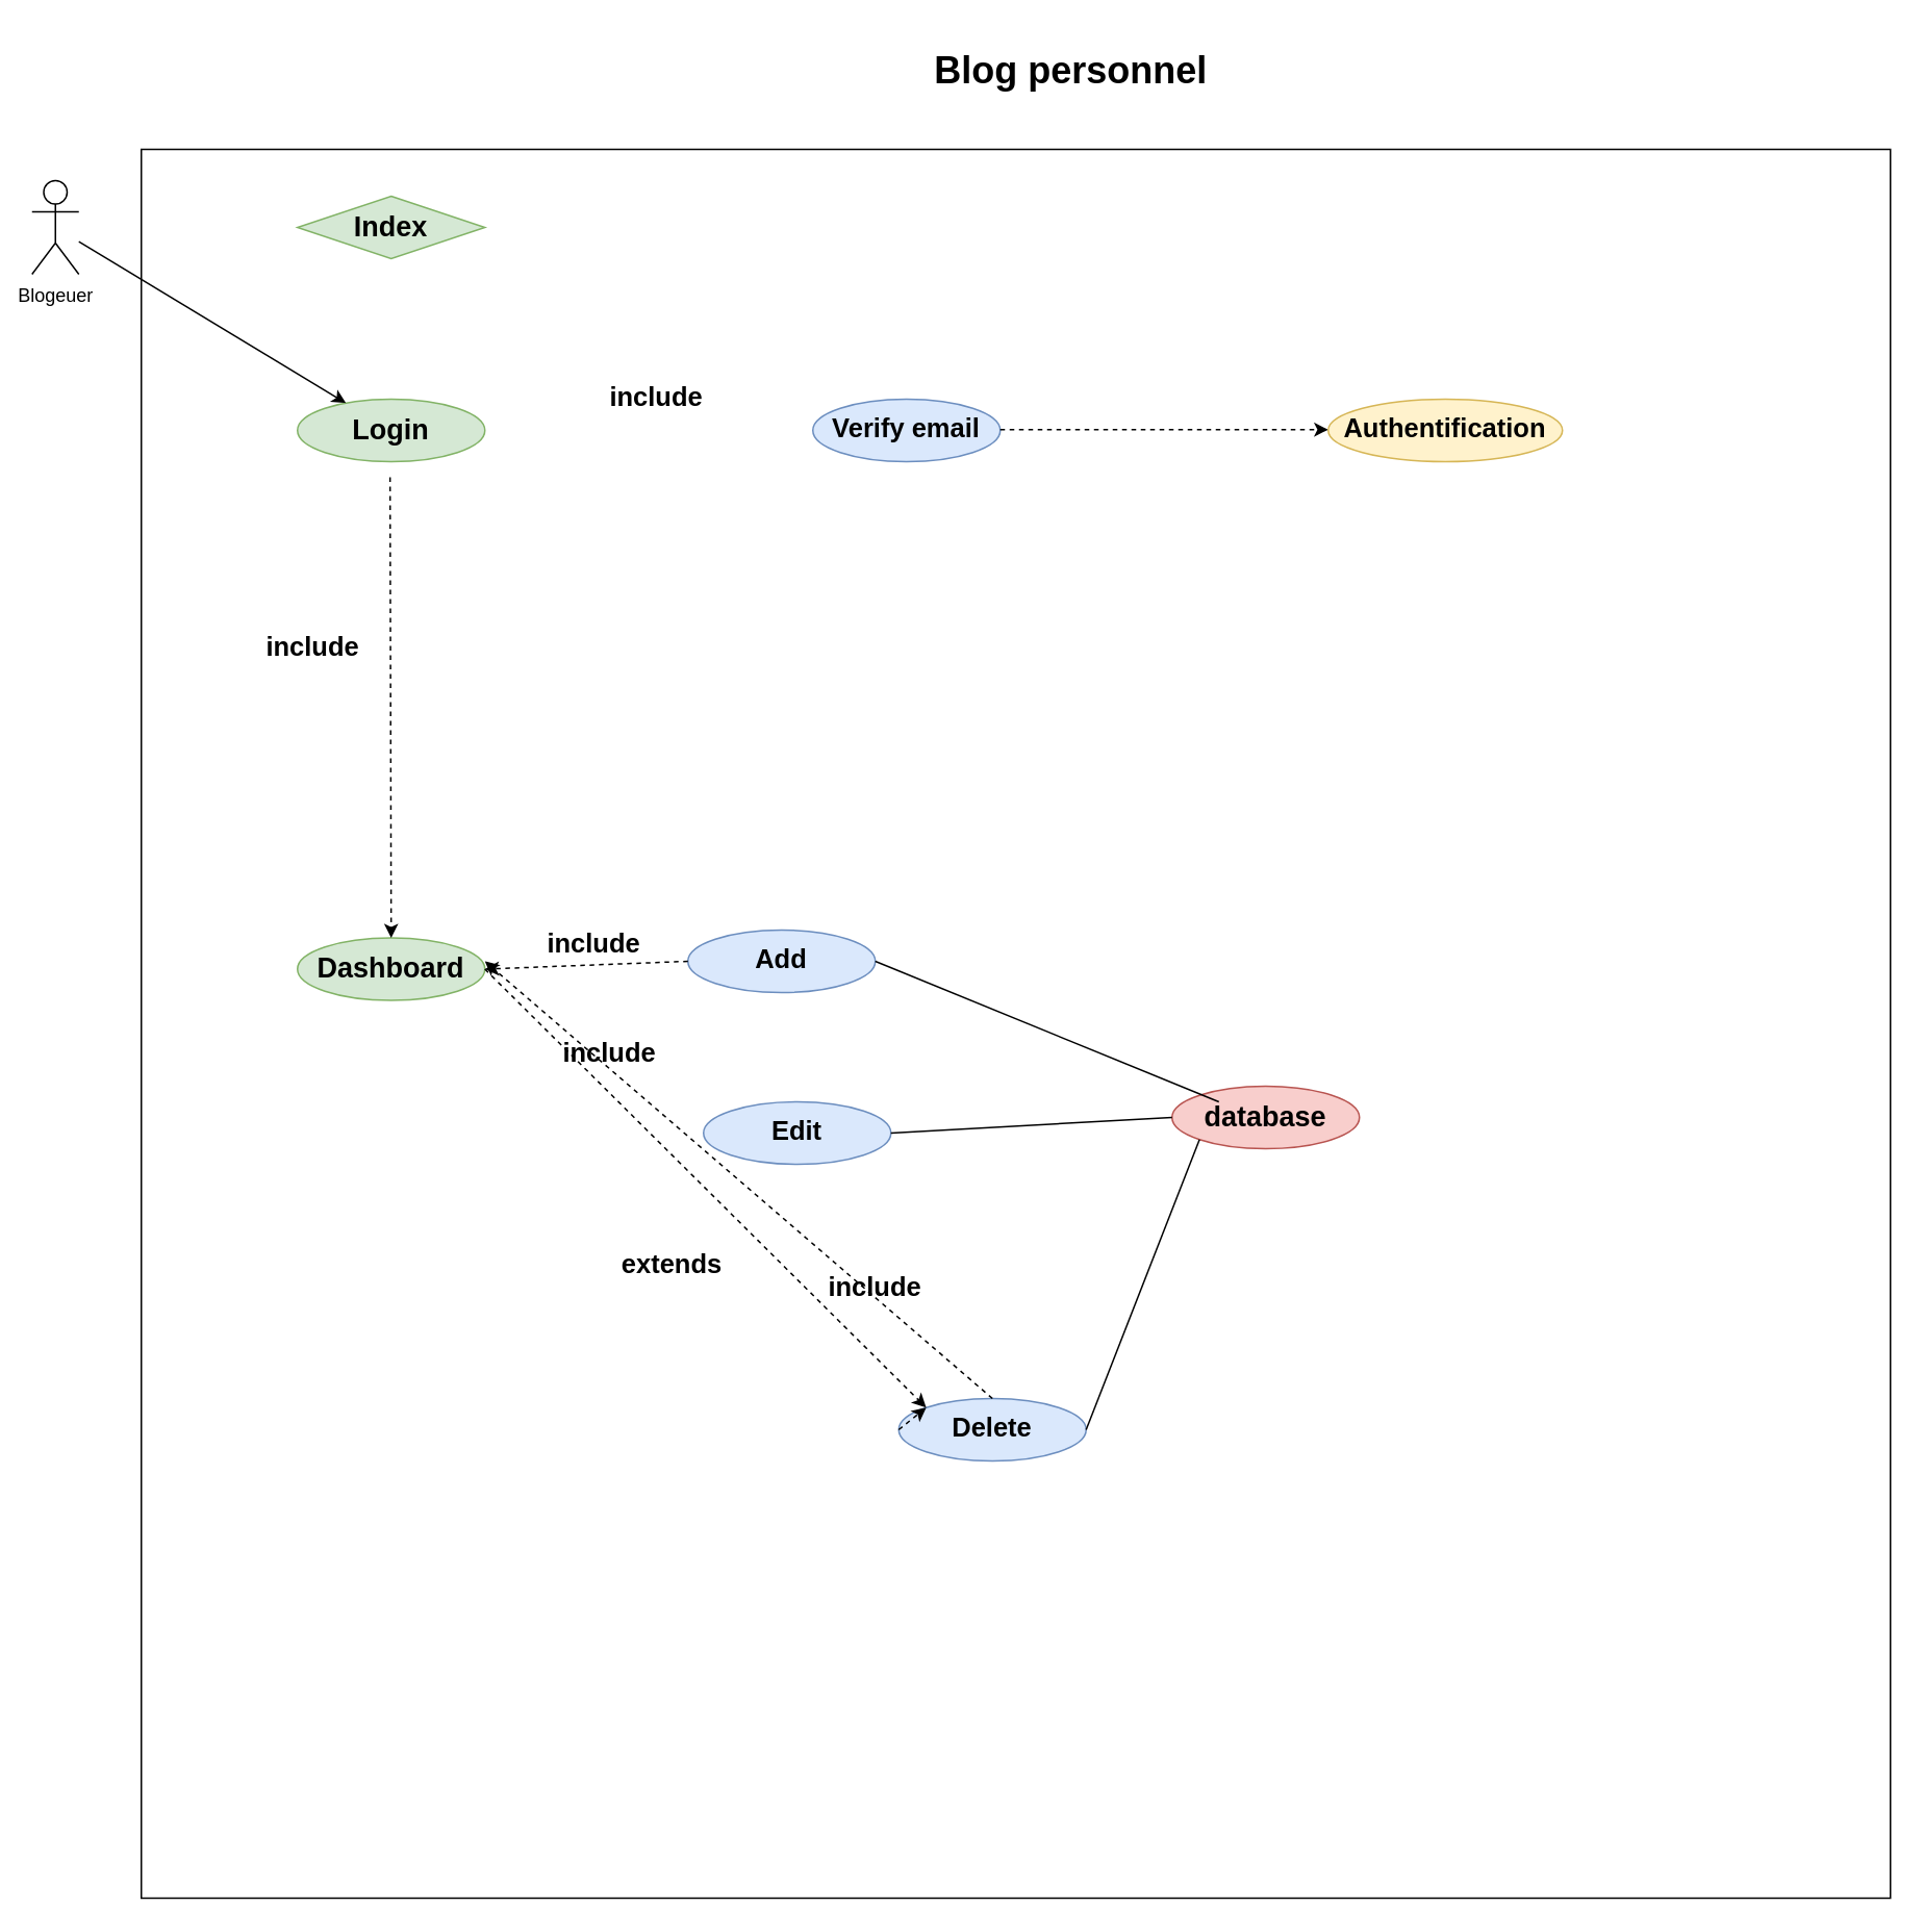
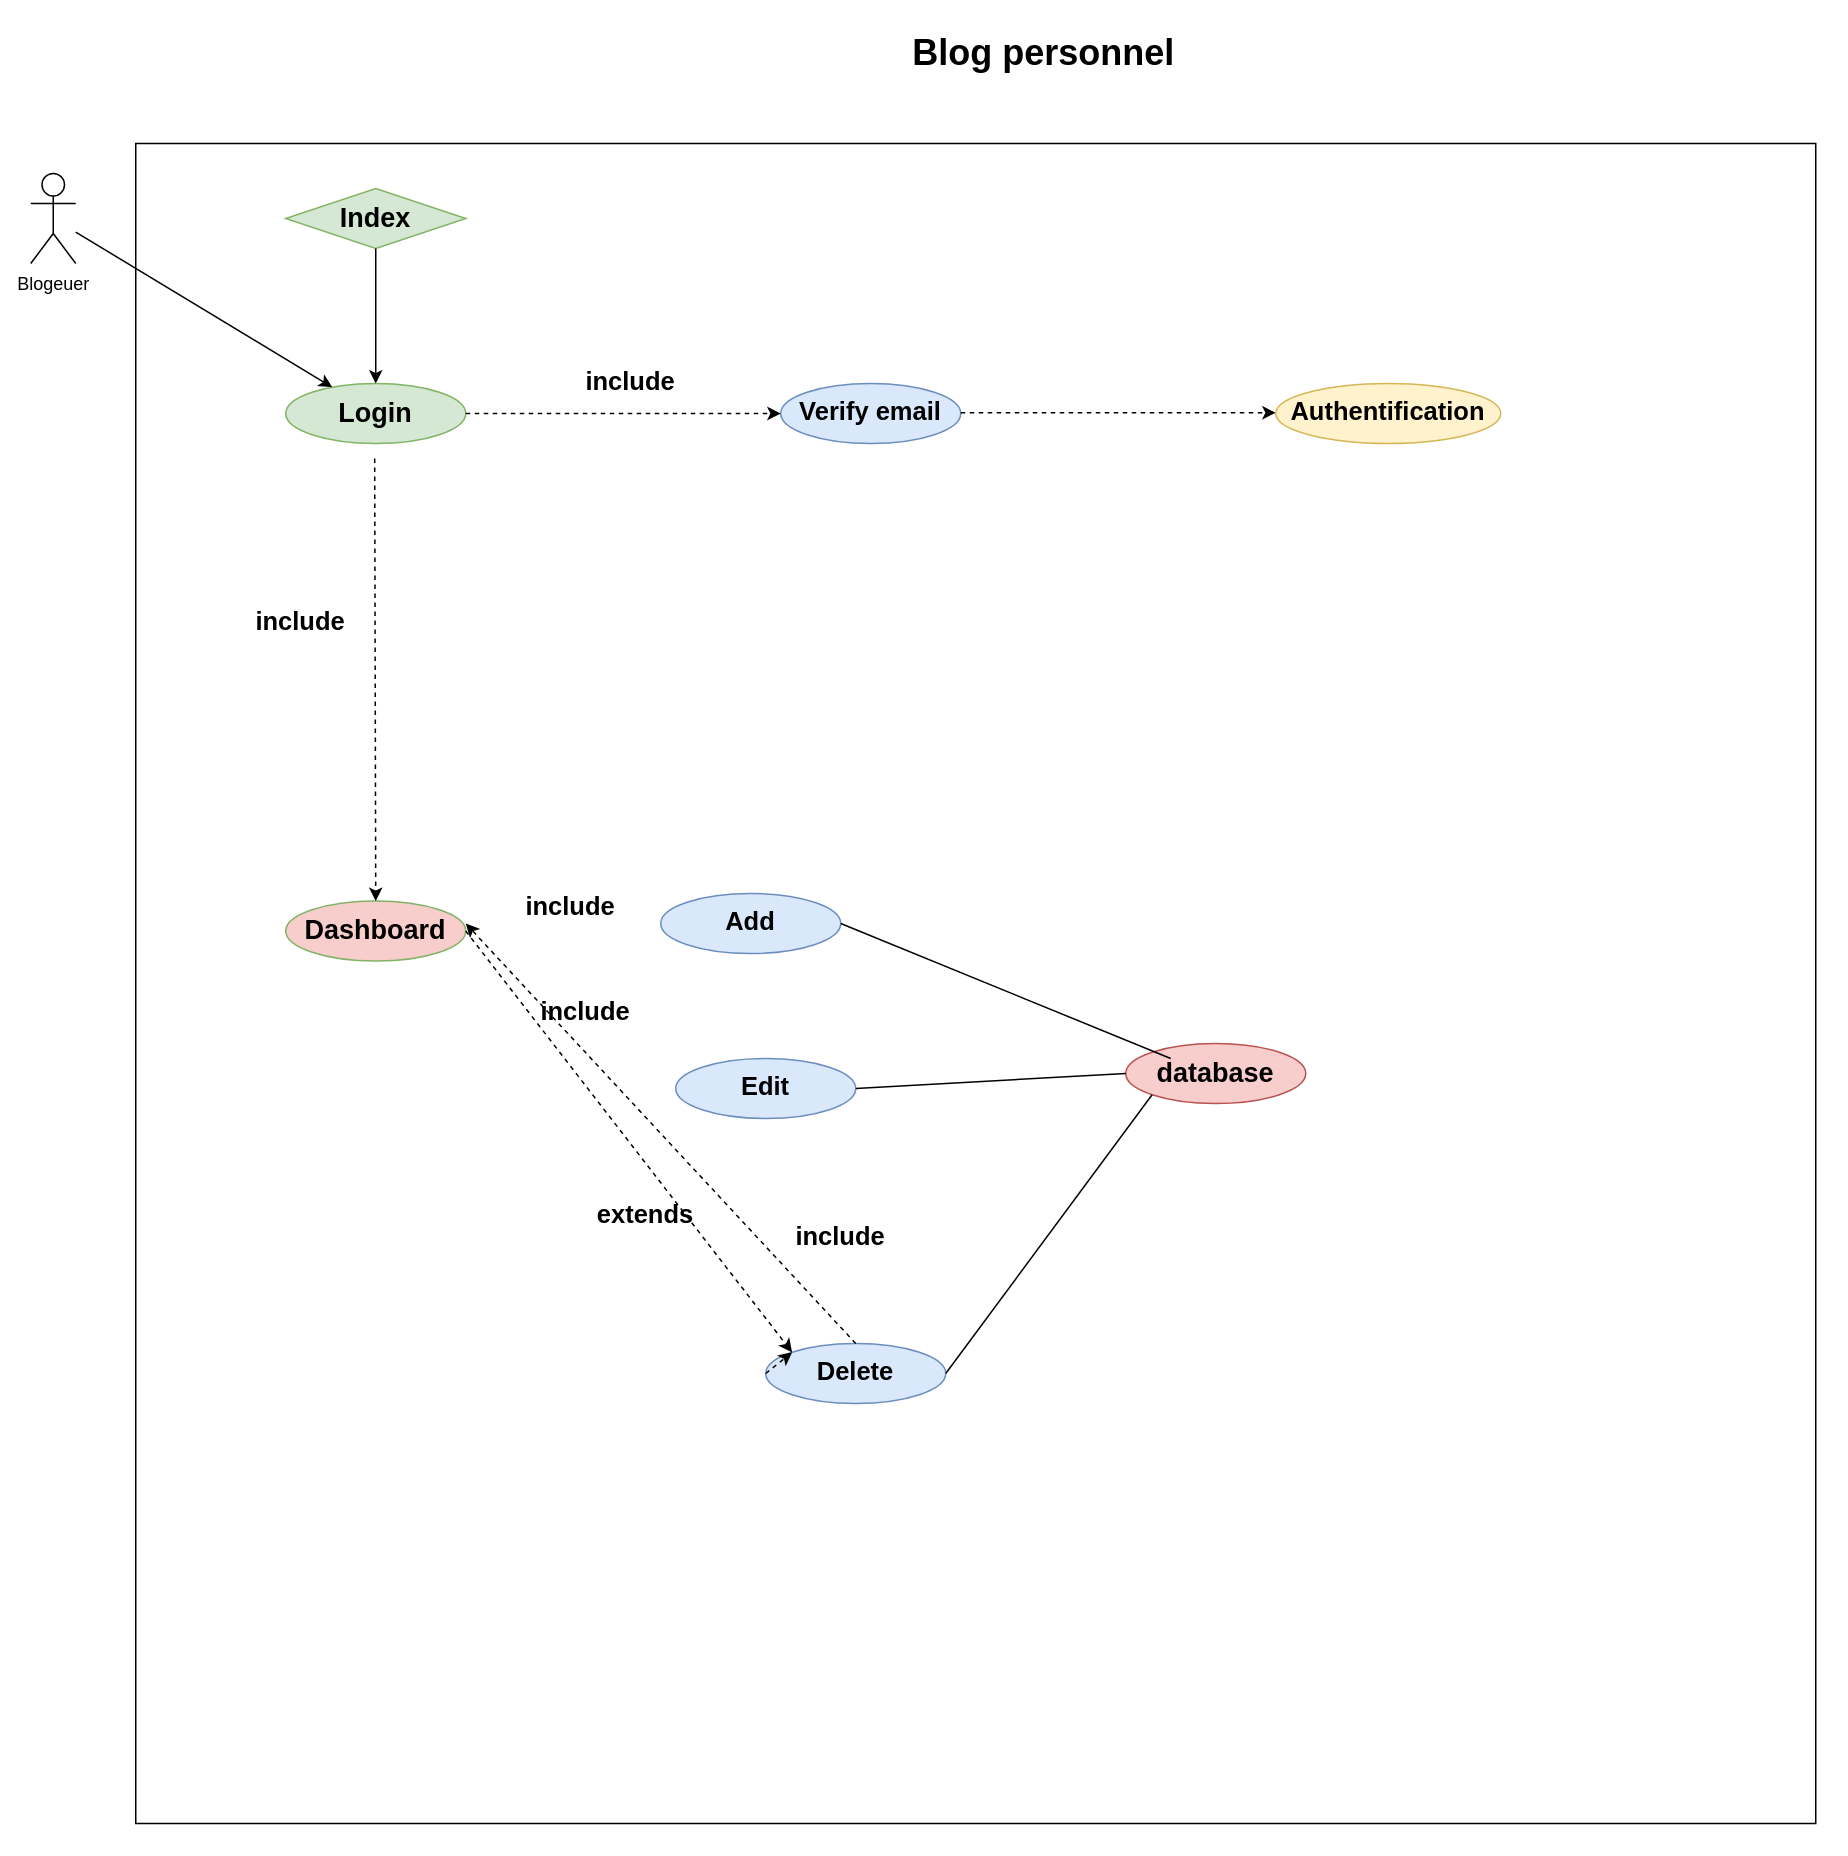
  <mxCell id="0" />
  <mxCell id="1" parent="0" />
  <mxCell id="2" value="" style="whiteSpace=wrap;html=1;aspect=fixed;" parent="1" vertex="1"><mxGeometry x="90" y="95" width="1120" height="1120" as="geometry" /></mxCell>
- <mxCell id="3" value="&lt;h1&gt;&lt;b&gt;Blog personnel&lt;/b&gt;&lt;/h1&gt;" style="text;html=1;align=center;verticalAlign=middle;resizable=0;points=[];autosize=1;" parent="1" vertex="1"><mxGeometry x="590" y="20" width="190" height="50" as="geometry" /></mxCell>
+ <mxCell id="3" value="&lt;h1&gt;&lt;b&gt;Blog personnel&lt;/b&gt;&lt;/h1&gt;" style="text;html=1;align=center;verticalAlign=middle;resizable=0;points=[];autosize=1;" parent="1" vertex="1"><mxGeometry x="600" y="10" width="190" height="50" as="geometry" /></mxCell>
  <mxCell id="4" value="&lt;h2 style=&quot;line-height: 260%&quot;&gt;Login&lt;/h2&gt;" style="ellipse;whiteSpace=wrap;html=1;fillColor=#d5e8d4;strokeColor=#82b366;" parent="1" vertex="1"><mxGeometry x="190" y="255" width="120" height="40" as="geometry" /></mxCell>
  <mxCell id="5" value="&lt;h3&gt;&lt;font style=&quot;font-size: 17px&quot;&gt;Verify email&lt;/font&gt;&lt;/h3&gt;" style="ellipse;whiteSpace=wrap;html=1;fillColor=#dae8fc;strokeColor=#6c8ebf;" parent="1" vertex="1"><mxGeometry x="520" y="255" width="120" height="40" as="geometry" /></mxCell>
  <mxCell id="6" value="&lt;h3&gt;&lt;font style=&quot;font-size: 17px&quot;&gt;Add&lt;/font&gt;&lt;/h3&gt;" style="ellipse;whiteSpace=wrap;html=1;fillColor=#dae8fc;strokeColor=#6c8ebf;" parent="1" vertex="1"><mxGeometry x="440" y="595" width="120" height="40" as="geometry" /></mxCell>
  <mxCell id="7" value="&lt;h3&gt;&lt;font style=&quot;font-size: 17px&quot;&gt;Edit&lt;/font&gt;&lt;/h3&gt;" style="ellipse;whiteSpace=wrap;html=1;fillColor=#dae8fc;strokeColor=#6c8ebf;" parent="1" vertex="1"><mxGeometry x="450" y="705" width="120" height="40" as="geometry" /></mxCell>
- <mxCell id="8" value="&lt;h3&gt;&lt;font style=&quot;font-size: 17px&quot;&gt;Delete&lt;/font&gt;&lt;/h3&gt;" style="ellipse;whiteSpace=wrap;html=1;fillColor=#dae8fc;strokeColor=#6c8ebf;" parent="1" vertex="1"><mxGeometry x="575" y="895" width="120" height="40" as="geometry" /></mxCell>
- <mxCell id="9" value="&lt;h2 style=&quot;line-height: 46.8px&quot;&gt;Dashboard&lt;/h2&gt;" style="ellipse;whiteSpace=wrap;html=1;fillColor=#d5e8d4;strokeColor=#82b366;" parent="1" vertex="1"><mxGeometry x="190" y="600" width="120" height="40" as="geometry" /></mxCell>
+ <mxCell id="8" value="&lt;h3&gt;&lt;font style=&quot;font-size: 17px&quot;&gt;Delete&lt;/font&gt;&lt;/h3&gt;" style="ellipse;whiteSpace=wrap;html=1;fillColor=#dae8fc;strokeColor=#6c8ebf;" parent="1" vertex="1"><mxGeometry x="510" y="895" width="120" height="40" as="geometry" /></mxCell>
+ <mxCell id="9" value="&lt;h2 style=&quot;line-height: 46.8px&quot;&gt;Dashboard&lt;/h2&gt;" style="ellipse;whiteSpace=wrap;html=1;fillColor=#f8cecc;strokeColor=#82b366;" parent="1" vertex="1"><mxGeometry x="190" y="600" width="120" height="40" as="geometry" /></mxCell>
  <mxCell id="10" value="&lt;h2&gt;database&lt;/h2&gt;" style="ellipse;whiteSpace=wrap;html=1;fillColor=#f8cecc;strokeColor=#b85450;" parent="1" vertex="1"><mxGeometry x="750" y="695" width="120" height="40" as="geometry" /></mxCell>
  <mxCell id="11" value="Blogeuer" style="shape=umlActor;verticalLabelPosition=bottom;verticalAlign=top;html=1;outlineConnect=0;" parent="1" vertex="1"><mxGeometry x="20" y="115" width="30" height="60" as="geometry" /></mxCell>
  <mxCell id="12" value="" style="endArrow=classic;html=1;" parent="1" source="11" target="4" edge="1"><mxGeometry width="50" height="50" relative="1" as="geometry"><mxPoint x="450" y="575" as="sourcePoint" /><mxPoint x="500" y="525" as="targetPoint" /></mxGeometry></mxCell>
  <mxCell id="13" value="&lt;h2&gt;Index&lt;/h2&gt;" style="rhombus;whiteSpace=wrap;html=1;fillColor=#d5e8d4;strokeColor=#82b366;" parent="1" vertex="1"><mxGeometry x="190" y="125" width="120" height="40" as="geometry" /></mxCell>
+ <mxCell id="14" value="" style="endArrow=classic;html=1;entryX=0.5;entryY=0;entryDx=0;entryDy=0;exitX=0.5;exitY=1;exitDx=0;exitDy=0;" parent="1" source="13" target="4" edge="1"><mxGeometry width="50" height="50" relative="1" as="geometry"><mxPoint x="450" y="435" as="sourcePoint" /><mxPoint x="500" as="targetPoint" y="385" /></mxGeometry></mxCell>
  <mxCell id="15" value="" style="endArrow=classic;html=1;exitX=0.5;exitY=1;exitDx=0;exitDy=0;dashed=1;" parent="1" target="9" edge="1"><mxGeometry width="50" height="50" relative="1" as="geometry"><mxPoint x="249.29" y="305" as="sourcePoint" /><mxPoint x="249.29" y="395" as="targetPoint" /></mxGeometry></mxCell>
+ <mxCell id="16" value="" style="endArrow=classic;html=1;entryX=0;entryY=0.5;entryDx=0;entryDy=0;exitX=1;exitY=0.5;exitDx=0;exitDy=0;dashed=1;" parent="1" source="4" target="5" edge="1"><mxGeometry width="50" height="50" relative="1" as="geometry"><mxPoint x="450" y="375" as="sourcePoint" /><mxPoint x="500" y="325" as="targetPoint" /></mxGeometry></mxCell>
  <mxCell id="17" value="&lt;h4&gt;&lt;font style=&quot;font-size: 17px&quot;&gt;include&lt;/font&gt;&lt;/h4&gt;" style="text;html=1;strokeColor=none;fillColor=none;align=center;verticalAlign=middle;whiteSpace=wrap;rounded=0;" parent="1" vertex="1"><mxGeometry x="180" y="405" width="40" height="20" as="geometry" /></mxCell>
  <mxCell id="18" value="&lt;h4&gt;&lt;font style=&quot;font-size: 17px&quot;&gt;include&lt;/font&gt;&lt;/h4&gt;" style="text;html=1;strokeColor=none;fillColor=none;align=center;verticalAlign=middle;whiteSpace=wrap;rounded=0;" parent="1" vertex="1"><mxGeometry x="400" y="245" width="40" height="20" as="geometry" /></mxCell>
- <mxCell id="19" value="" style="endArrow=classic;html=1;dashed=1;exitX=0;exitY=0.5;exitDx=0;exitDy=0;entryX=1;entryY=0.5;entryDx=0;entryDy=0;" parent="1" source="6" target="9" edge="1"><mxGeometry width="50" height="50" relative="1" as="geometry"><mxPoint x="390" y="525" as="sourcePoint" /><mxPoint x="320" y="625" as="targetPoint" /></mxGeometry></mxCell>
  <mxCell id="20" value="" style="endArrow=classic;html=1;dashed=1;exitX=0.5;exitY=0;exitDx=0;exitDy=0;" parent="1" source="8" edge="1"><mxGeometry width="50" height="50" relative="1" as="geometry"><mxPoint x="600" y="935" as="sourcePoint" /><mxPoint x="310" y="615" as="targetPoint" /></mxGeometry></mxCell>
  <mxCell id="21" value="" style="endArrow=classic;html=1;dashed=1;exitX=1;exitY=0.5;exitDx=0;exitDy=0;entryX=0;entryY=0;entryDx=0;entryDy=0;" parent="1" source="9" target="8" edge="1"><mxGeometry width="50" height="50" relative="1" as="geometry"><mxPoint x="390" y="825" as="sourcePoint" /><mxPoint x="380" y="815" as="targetPoint" /></mxGeometry></mxCell>
  <mxCell id="22" value="&lt;h4&gt;&lt;font style=&quot;font-size: 17px&quot;&gt;include&lt;/font&gt;&lt;/h4&gt;" style="text;html=1;strokeColor=none;fillColor=none;align=center;verticalAlign=middle;whiteSpace=wrap;rounded=0;" parent="1" vertex="1"><mxGeometry x="360" y="595" width="40" height="20" as="geometry" /></mxCell>
  <mxCell id="23" value="&lt;h4&gt;&lt;font style=&quot;font-size: 17px&quot;&gt;include&lt;/font&gt;&lt;/h4&gt;" style="text;html=1;strokeColor=none;fillColor=none;align=center;verticalAlign=middle;whiteSpace=wrap;rounded=0;" parent="1" vertex="1"><mxGeometry x="370" y="665" width="40" height="20" as="geometry" /></mxCell>
  <mxCell id="24" value="&lt;h4&gt;&lt;font style=&quot;font-size: 17px&quot;&gt;include&lt;/font&gt;&lt;/h4&gt;" style="text;html=1;strokeColor=none;fillColor=none;align=center;verticalAlign=middle;whiteSpace=wrap;rounded=0;" parent="1" vertex="1"><mxGeometry x="540" y="815" width="40" height="20" as="geometry" /></mxCell>
  <mxCell id="25" value="" style="endArrow=classic;html=1;dashed=1;exitX=0;exitY=0.5;exitDx=0;exitDy=0;entryX=0;entryY=0;entryDx=0;entryDy=0;" parent="1" source="8" target="8" edge="1"><mxGeometry width="50" height="50" relative="1" as="geometry"><mxPoint x="380" y="815" as="sourcePoint" /><mxPoint x="600" y="925" as="targetPoint" /></mxGeometry></mxCell>
  <mxCell id="26" value="&lt;h4&gt;&lt;font style=&quot;font-size: 17px&quot;&gt;extends&lt;/font&gt;&lt;/h4&gt;" style="text;html=1;strokeColor=none;fillColor=none;align=center;verticalAlign=middle;whiteSpace=wrap;rounded=0;" parent="1" vertex="1"><mxGeometry x="410" y="800" width="40" height="20" as="geometry" /></mxCell>
  <mxCell id="27" value="" style="endArrow=none;html=1;exitX=1;exitY=0.5;exitDx=0;exitDy=0;" parent="1" source="6" edge="1"><mxGeometry width="50" height="50" relative="1" as="geometry"><mxPoint x="510" y="525" as="sourcePoint" /><mxPoint x="780" y="705" as="targetPoint" /></mxGeometry></mxCell>
  <mxCell id="28" value="" style="endArrow=none;html=1;entryX=0;entryY=0.5;entryDx=0;entryDy=0;exitX=1;exitY=0.5;exitDx=0;exitDy=0;" parent="1" source="7" target="10" edge="1"><mxGeometry width="50" height="50" relative="1" as="geometry"><mxPoint x="570" y="625" as="sourcePoint" /><mxPoint x="840" y="725" as="targetPoint" /></mxGeometry></mxCell>
  <mxCell id="29" value="" style="endArrow=none;html=1;entryX=0;entryY=1;entryDx=0;entryDy=0;exitX=1;exitY=0.5;exitDx=0;exitDy=0;" parent="1" source="8" target="10" edge="1"><mxGeometry width="50" height="50" relative="1" as="geometry"><mxPoint x="580" y="735" as="sourcePoint" /><mxPoint x="850" y="735" as="targetPoint" /></mxGeometry></mxCell>
  <mxCell id="30" style="edgeStyle=orthogonalEdgeStyle;rounded=0;orthogonalLoop=1;jettySize=auto;html=1;exitX=0.5;exitY=1;exitDx=0;exitDy=0;" parent="1" edge="1"><mxGeometry relative="1" as="geometry"><mxPoint x="270" y="935" as="sourcePoint" /><mxPoint x="270" y="935" as="targetPoint" /></mxGeometry></mxCell>
  <mxCell id="31" value="" style="endArrow=classic;html=1;entryX=0;entryY=0.5;entryDx=0;entryDy=0;exitX=1;exitY=0.5;exitDx=0;exitDy=0;dashed=1;" parent="1" edge="1"><mxGeometry width="50" height="50" relative="1" as="geometry"><mxPoint x="640" y="274.5" as="sourcePoint" /><mxPoint x="850" y="274.5" as="targetPoint" /></mxGeometry></mxCell>
  <mxCell id="32" value="&lt;h3&gt;&lt;font style=&quot;font-size: 17px&quot;&gt;Authentification&lt;/font&gt;&lt;/h3&gt;" style="ellipse;whiteSpace=wrap;html=1;fillColor=#fff2cc;strokeColor=#d6b656;" parent="1" vertex="1"><mxGeometry x="850" y="255" width="150" height="40" as="geometry" /></mxCell>
